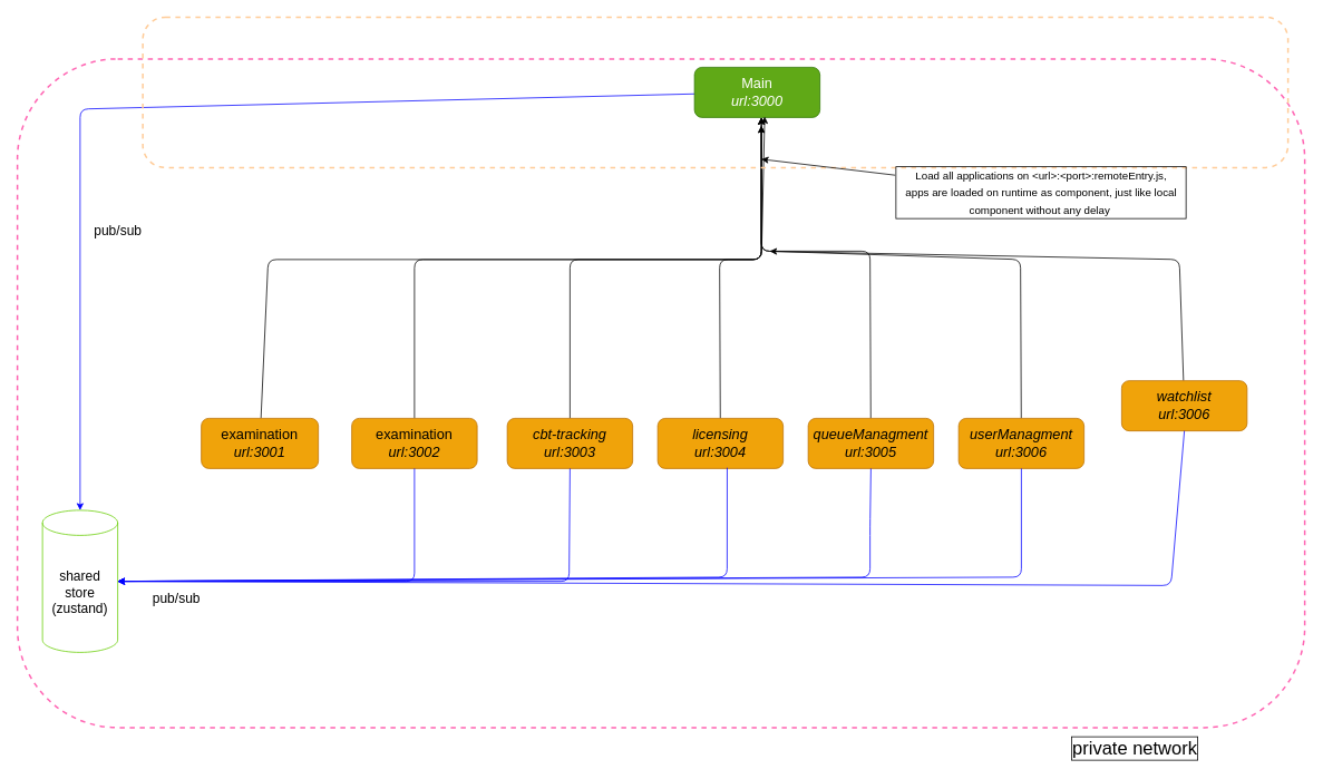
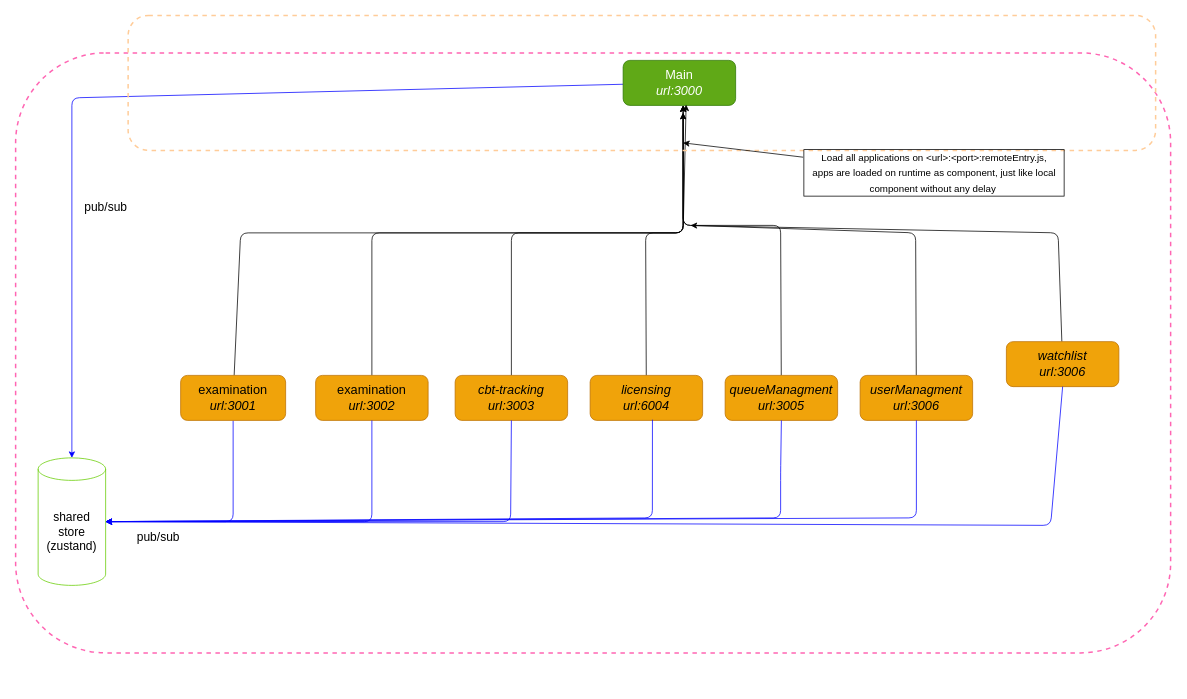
  <mxCell id="0" />
  <mxCell id="1" parent="0" />
  <mxCell id="2" value="" style="rounded=1;whiteSpace=wrap;html=1;labelBackgroundColor=default;labelBorderColor=default;fontSize=13;fontColor=#000000;fillColor=none;strokeColor=#FF66B3;dashed=1;strokeWidth=2;" vertex="1" parent="1"><mxGeometry x="20" y="70" width="1540" height="800" as="geometry" /></mxCell>
  <mxCell id="3" style="edgeStyle=none;html=1;fontSize=16;fontColor=#FFFFFF;strokeColor=#0000FF;" edge="1" parent="1" source="4" target="24"><mxGeometry relative="1" as="geometry"><Array as="points"><mxPoint x="95" y="130" /></Array></mxGeometry></mxCell>
  <mxCell id="4" value="&lt;font style=&quot;font-size: 17px;&quot;&gt;Main&lt;br&gt;&lt;i&gt;url:3000&lt;/i&gt;&lt;br&gt;&lt;/font&gt;" style="rounded=1;whiteSpace=wrap;html=1;fillColor=#60a917;fontColor=#ffffff;strokeColor=#2D7600;" vertex="1" parent="1"><mxGeometry x="830" y="80" width="150" height="60" as="geometry" /></mxCell>
  <mxCell id="5" style="edgeStyle=none;html=1;entryX=0.56;entryY=0.983;entryDx=0;entryDy=0;entryPerimeter=0;fontSize=17;strokeColor=#000000;" edge="1" parent="1" source="7" target="4"><mxGeometry relative="1" as="geometry"><Array as="points"><mxPoint x="320" y="310" /><mxPoint x="910" y="310" /></Array></mxGeometry></mxCell>
+ <mxCell id="6" style="edgeStyle=none;html=1;entryX=1;entryY=0.5;entryDx=0;entryDy=0;entryPerimeter=0;strokeColor=#0000FF;fontSize=16;fontColor=#FFFFFF;" edge="1" parent="1" source="7" target="24"><mxGeometry relative="1" as="geometry"><Array as="points"><mxPoint x="310" y="695" /></Array></mxGeometry></mxCell>
  <mxCell id="7" value="examination&lt;br&gt;&lt;i&gt;url:3001&lt;/i&gt;" style="rounded=1;whiteSpace=wrap;html=1;fontSize=17;fillColor=#f0a30a;fontColor=#000000;strokeColor=#BD7000;" vertex="1" parent="1"><mxGeometry x="240" y="500" width="140" height="60" as="geometry" /></mxCell>
  <mxCell id="8" style="edgeStyle=none;html=1;fontSize=17;strokeColor=#000000;" edge="1" parent="1" source="9"><mxGeometry relative="1" as="geometry"><mxPoint x="910" y="150" as="targetPoint" /><Array as="points"><mxPoint x="495" y="310" /><mxPoint x="910" y="310" /></Array></mxGeometry></mxCell>
  <mxCell id="9" value="examination&lt;br&gt;&lt;i&gt;url:3002&lt;/i&gt;" style="rounded=1;whiteSpace=wrap;html=1;fontSize=17;fillColor=#f0a30a;fontColor=#000000;strokeColor=#BD7000;" vertex="1" parent="1"><mxGeometry x="420" y="500" width="150" height="60" as="geometry" /></mxCell>
  <mxCell id="10" style="edgeStyle=none;html=1;fontSize=17;strokeColor=#000000;" edge="1" parent="1" source="11"><mxGeometry relative="1" as="geometry"><mxPoint x="910" y="140" as="targetPoint" /><Array as="points"><mxPoint x="681" y="310" /><mxPoint x="910" y="310" /></Array></mxGeometry></mxCell>
  <mxCell id="11" value="&lt;i&gt;cbt-tracking&lt;br&gt;url:3003&lt;/i&gt;" style="rounded=1;whiteSpace=wrap;html=1;fontSize=17;fillColor=#f0a30a;fontColor=#000000;strokeColor=#BD7000;" vertex="1" parent="1"><mxGeometry x="606" y="500" width="150" height="60" as="geometry" /></mxCell>
  <mxCell id="12" style="edgeStyle=none;html=1;fontSize=17;strokeColor=#000000;" edge="1" parent="1" source="13"><mxGeometry relative="1" as="geometry"><mxPoint x="910" y="150" as="targetPoint" /><Array as="points"><mxPoint x="860" y="310" /><mxPoint x="910" y="310" /></Array></mxGeometry></mxCell>
- <mxCell id="13" value="&lt;i&gt;licensing&lt;br&gt;url:3004&lt;/i&gt;" style="rounded=1;whiteSpace=wrap;html=1;fontSize=17;fillColor=#f0a30a;fontColor=#000000;strokeColor=#BD7000;" vertex="1" parent="1"><mxGeometry x="786" y="500" width="150" height="60" as="geometry" /></mxCell>
+ <mxCell id="13" value="&lt;i&gt;licensing&lt;br&gt;url:6004&lt;/i&gt;" style="rounded=1;whiteSpace=wrap;html=1;fontSize=17;fillColor=#f0a30a;fontColor=#000000;strokeColor=#BD7000;" vertex="1" parent="1"><mxGeometry x="786" y="500" width="150" height="60" as="geometry" /></mxCell>
  <mxCell id="14" style="edgeStyle=none;html=1;fontSize=17;strokeColor=#000000;" edge="1" parent="1" source="15"><mxGeometry relative="1" as="geometry"><mxPoint x="910" y="140" as="targetPoint" /><Array as="points"><mxPoint x="1040" y="300" /><mxPoint x="910" y="300" /></Array></mxGeometry></mxCell>
  <mxCell id="15" value="&lt;i&gt;queueManagment&lt;br&gt;url:3005&lt;/i&gt;" style="rounded=1;whiteSpace=wrap;html=1;fontSize=17;fillColor=#f0a30a;fontColor=#000000;strokeColor=#BD7000;" vertex="1" parent="1"><mxGeometry x="966" y="500" width="150" height="60" as="geometry" /></mxCell>
  <mxCell id="16" style="edgeStyle=none;html=1;fontSize=17;strokeColor=#000000;" edge="1" parent="1" source="17"><mxGeometry relative="1" as="geometry"><mxPoint x="920" y="300" as="targetPoint" /><Array as="points"><mxPoint x="1220" y="310" /></Array></mxGeometry></mxCell>
  <mxCell id="17" value="&lt;i&gt;userManagment&lt;br&gt;url:3006&lt;/i&gt;" style="rounded=1;whiteSpace=wrap;html=1;fontSize=17;fillColor=#f0a30a;fontColor=#000000;strokeColor=#BD7000;" vertex="1" parent="1"><mxGeometry x="1146" y="500" width="150" height="60" as="geometry" /></mxCell>
  <mxCell id="18" style="edgeStyle=none;html=1;fontSize=17;strokeColor=#000000;" edge="1" parent="1" source="19"><mxGeometry relative="1" as="geometry"><mxPoint x="910" y="140" as="targetPoint" /><Array as="points"><mxPoint x="1410" y="310" /><mxPoint x="910" y="300" /></Array></mxGeometry></mxCell>
  <mxCell id="19" value="&lt;i&gt;watchlist&lt;br&gt;url:3006&lt;/i&gt;" style="rounded=1;whiteSpace=wrap;html=1;fontSize=17;fillColor=#f0a30a;fontColor=#000000;strokeColor=#BD7000;" vertex="1" parent="1"><mxGeometry x="1341" y="455" width="150" height="60" as="geometry" /></mxCell>
  <mxCell id="20" value="" style="rounded=1;whiteSpace=wrap;html=1;labelBackgroundColor=none;labelBorderColor=none;fontSize=16;fontColor=#FFFFFF;fillColor=none;strokeColor=#FFCC99;dashed=1;strokeWidth=2;" vertex="1" parent="1"><mxGeometry x="170" y="20" width="1370" height="180" as="geometry" /></mxCell>
  <mxCell id="21" style="edgeStyle=none;html=1;fontSize=13;fontColor=#000000;" edge="1" parent="1" source="22"><mxGeometry relative="1" as="geometry"><mxPoint x="910" y="190" as="targetPoint" /></mxGeometry></mxCell>
  <mxCell id="22" value="&lt;font style=&quot;font-size: 13px;&quot;&gt;Load all applications on &amp;lt;url&amp;gt;:&amp;lt;port&amp;gt;:remoteEntry.js,&lt;br&gt;apps are loaded on runtime as component, just like local component without any delay&amp;nbsp;&lt;br&gt;&lt;/font&gt;" style="text;html=1;strokeColor=none;fillColor=none;align=center;verticalAlign=middle;whiteSpace=wrap;rounded=0;labelBackgroundColor=none;fontSize=17;labelBorderColor=default;fontColor=#000000;" vertex="1" parent="1"><mxGeometry x="1070" y="190" width="350" height="80" as="geometry" /></mxCell>
- <mxCell id="23" value="private network" style="text;html=1;strokeColor=none;fillColor=none;align=center;verticalAlign=middle;whiteSpace=wrap;rounded=0;labelBackgroundColor=default;labelBorderColor=default;fontSize=22;fontColor=#000000;" vertex="1" parent="1"><mxGeometry x="1270" y="880" width="174" height="30" as="geometry" /></mxCell>
  <mxCell id="24" value="shared store&lt;br&gt;(zustand)" style="shape=cylinder3;whiteSpace=wrap;html=1;boundedLbl=1;backgroundOutline=1;size=15;labelBackgroundColor=none;labelBorderColor=none;strokeColor=#66CC00;fontSize=16;fillColor=none;fontColor=#000000;" vertex="1" parent="1"><mxGeometry x="50" y="610" width="90" height="170" as="geometry" /></mxCell>
  <mxCell id="25" value="pub/sub" style="text;html=1;align=center;verticalAlign=middle;resizable=0;points=[];autosize=1;strokeColor=none;fillColor=none;fontSize=16;fontColor=#000000;" vertex="1" parent="1"><mxGeometry x="100" y="260" width="80" height="30" as="geometry" /></mxCell>
  <mxCell id="26" style="edgeStyle=none;html=1;entryX=1;entryY=0.5;entryDx=0;entryDy=0;entryPerimeter=0;strokeColor=#0000FF;fontSize=16;fontColor=#FFFFFF;exitX=0.5;exitY=1;exitDx=0;exitDy=0;" edge="1" parent="1" source="9" target="24"><mxGeometry relative="1" as="geometry"><mxPoint x="320" y="570" as="sourcePoint" /><mxPoint x="110" y="705" as="targetPoint" /><Array as="points"><mxPoint x="495" y="695" /></Array></mxGeometry></mxCell>
  <mxCell id="27" style="edgeStyle=none;html=1;entryX=1;entryY=0.5;entryDx=0;entryDy=0;entryPerimeter=0;strokeColor=#0000FF;fontSize=16;fontColor=#FFFFFF;exitX=0.5;exitY=1;exitDx=0;exitDy=0;" edge="1" parent="1" source="11" target="24"><mxGeometry relative="1" as="geometry"><mxPoint x="505" y="570" as="sourcePoint" /><mxPoint x="110" y="705" as="targetPoint" /><Array as="points"><mxPoint x="680" y="695" /></Array></mxGeometry></mxCell>
  <mxCell id="28" style="edgeStyle=none;html=1;entryX=1;entryY=0.5;entryDx=0;entryDy=0;entryPerimeter=0;strokeColor=#0000FF;fontSize=16;fontColor=#FFFFFF;exitX=0.554;exitY=0.985;exitDx=0;exitDy=0;exitPerimeter=0;" edge="1" parent="1" source="13" target="24"><mxGeometry relative="1" as="geometry"><mxPoint x="691" y="570" as="sourcePoint" /><mxPoint x="110" y="705" as="targetPoint" /><Array as="points"><mxPoint x="869" y="690" /></Array></mxGeometry></mxCell>
  <mxCell id="29" style="edgeStyle=none;html=1;entryX=1;entryY=0.5;entryDx=0;entryDy=0;entryPerimeter=0;strokeColor=#0000FF;fontSize=16;fontColor=#FFFFFF;exitX=0.5;exitY=1;exitDx=0;exitDy=0;" edge="1" parent="1" source="15" target="24"><mxGeometry relative="1" as="geometry"><mxPoint x="879.1" y="569.1" as="sourcePoint" /><mxPoint x="110" y="705" as="targetPoint" /><Array as="points"><mxPoint x="1040" y="630" /><mxPoint x="1040" y="690" /></Array></mxGeometry></mxCell>
  <mxCell id="30" style="edgeStyle=none;html=1;entryX=1;entryY=0.5;entryDx=0;entryDy=0;entryPerimeter=0;strokeColor=#0000FF;fontSize=16;fontColor=#FFFFFF;exitX=0.5;exitY=1;exitDx=0;exitDy=0;" edge="1" parent="1" source="17" target="24"><mxGeometry relative="1" as="geometry"><mxPoint x="879.1" y="569.1" as="sourcePoint" /><mxPoint x="110" y="705" as="targetPoint" /><Array as="points"><mxPoint x="1221" y="690" /></Array></mxGeometry></mxCell>
  <mxCell id="31" style="edgeStyle=none;html=1;entryX=1;entryY=0.5;entryDx=0;entryDy=0;entryPerimeter=0;strokeColor=#0000FF;fontSize=16;fontColor=#FFFFFF;exitX=0.5;exitY=1;exitDx=0;exitDy=0;" edge="1" parent="1" source="19" target="24"><mxGeometry relative="1" as="geometry"><mxPoint x="1231" y="570" as="sourcePoint" /><mxPoint x="110" y="705" as="targetPoint" /><Array as="points"><mxPoint x="1400" y="700" /></Array></mxGeometry></mxCell>
  <mxCell id="32" value="pub/sub" style="text;html=1;align=center;verticalAlign=middle;resizable=0;points=[];autosize=1;strokeColor=none;fillColor=none;fontSize=16;fontColor=#000000;" vertex="1" parent="1"><mxGeometry x="170" y="700" width="80" height="30" as="geometry" /></mxCell>
